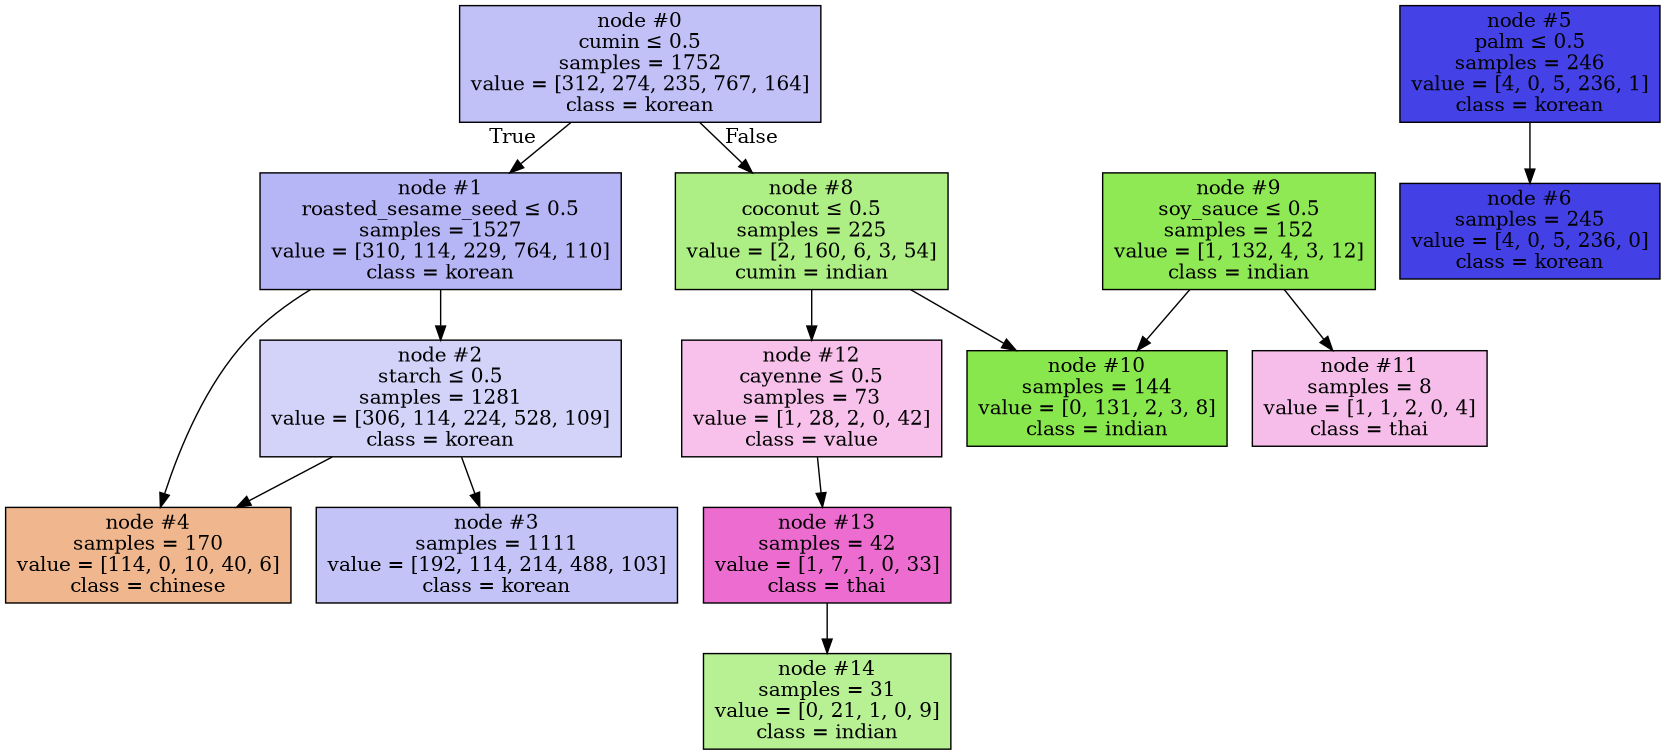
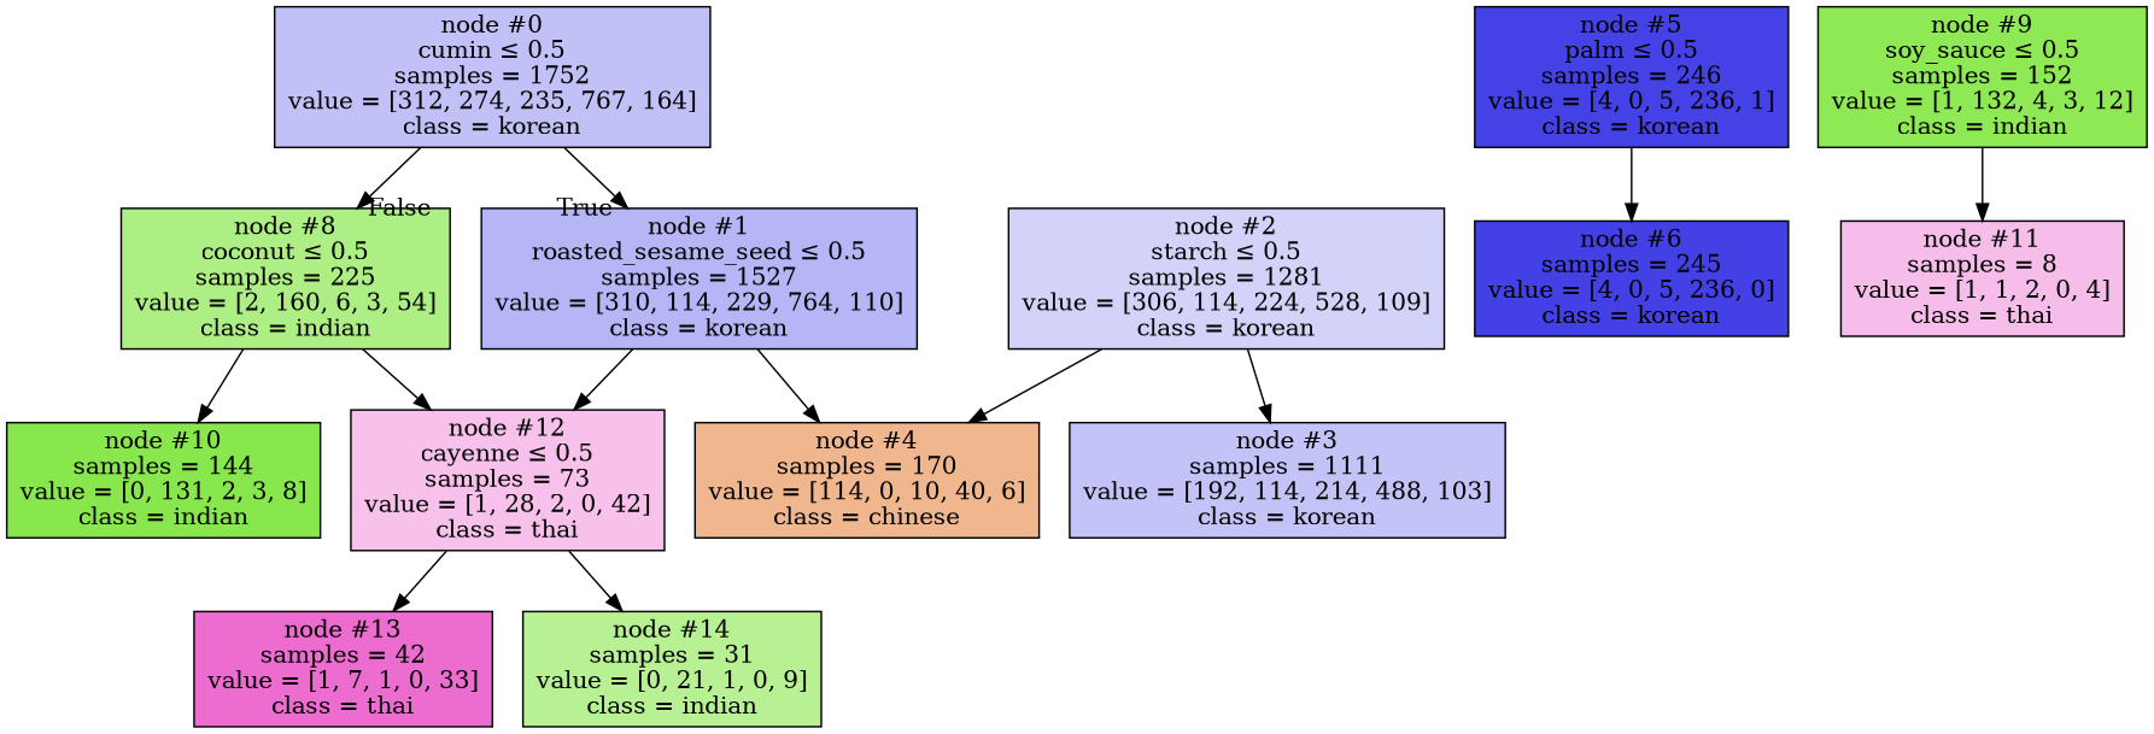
  digraph {
    node [color=black shape=box style=filled]
    n1 [fillcolor="#c1c0f7" label=<node &#35;0<br/>cumin &le; 0.5<br/>samples = 1752<br/>value = [312, 274, 235, 767, 164]<br/>class = korean>]
    n2 [fillcolor="#b6b5f5" label=<node &#35;1<br/>roasted_sesame_seed &le; 0.5<br/>samples = 1527<br/>value = [310, 114, 229, 764, 110]<br/>class = korean>]
-   n3 [fillcolor="#adef84" label=<node &#35;8<br/>coconut &le; 0.5<br/>samples = 225<br/>value = [2, 160, 6, 3, 54]<br/>cumin = indian>]
+   n3 [fillcolor="#adef84" label=<node &#35;8<br/>coconut &le; 0.5<br/>samples = 225<br/>value = [2, 160, 6, 3, 54]<br/>class = indian>]
    n4 [fillcolor="#d3d2f9" label=<node &#35;2<br/>starch &le; 0.5<br/>samples = 1281<br/>value = [306, 114, 224, 528, 109]<br/>class = korean>]
    n5 [fillcolor="#f0b78e" label=<node &#35;4<br/>samples = 170<br/>value = [114, 0, 10, 40, 6]<br/>class = chinese>]
-   n6 [fillcolor="#f7c1eb" label=<node &#35;12<br/>cayenne &le; 0.5<br/>samples = 73<br/>value = [1, 28, 2, 0, 42]<br/>class = value>]
+   n6 [fillcolor="#f7c1eb" label=<node &#35;12<br/>cayenne &le; 0.5<br/>samples = 73<br/>value = [1, 28, 2, 0, 42]<br/>class = thai>]
    n7 [fillcolor="#88e74c" label=<node &#35;10<br/>samples = 144<br/>value = [0, 131, 2, 3, 8]<br/>class = indian>]
    n8 [fillcolor="#c3c3f7" label=<node &#35;3<br/>samples = 1111<br/>value = [192, 114, 214, 488, 103]<br/>class = korean>]
    n9 [fillcolor="#4441e6" label=<node &#35;5<br/>palm &le; 0.5<br/>samples = 246<br/>value = [4, 0, 5, 236, 1]<br/>class = korean>]
    n10 [fillcolor="#4340e6" label=<node &#35;6<br/>samples = 245<br/>value = [4, 0, 5, 236, 0]<br/>class = korean>]
    n11 [fillcolor="#8ee955" label=<node &#35;9<br/>soy_sauce &le; 0.5<br/>samples = 152<br/>value = [1, 132, 4, 3, 12]<br/>class = indian>]
    n12 [fillcolor="#f6bdea" label=<node &#35;11<br/>samples = 8<br/>value = [1, 1, 2, 0, 4]<br/>class = thai>]
    n13 [fillcolor="#ec6cd0" label=<node &#35;13<br/>samples = 42<br/>value = [1, 7, 1, 0, 33]<br/>class = thai>]
    n14 [fillcolor="#b7f193" label=<node &#35;14<br/>samples = 31<br/>value = [0, 21, 1, 0, 9]<br/>class = indian>]
    n1 -> n2 [headlabel=True labelangle=45 labeldistance=2.5]
    n1 -> n3 [headlabel=False labelangle=-45 labeldistance=2.5]
-   n2 -> n4
+   n2 -> n6
    n2 -> n5
    n3 -> n6
    n3 -> n7
    n4 -> n5
    n4 -> n8
    n6 -> n13
-   n13 -> n14
+   n6 -> n14
    n9 -> n10
-   n11 -> n7
    n11 -> n12
  }
